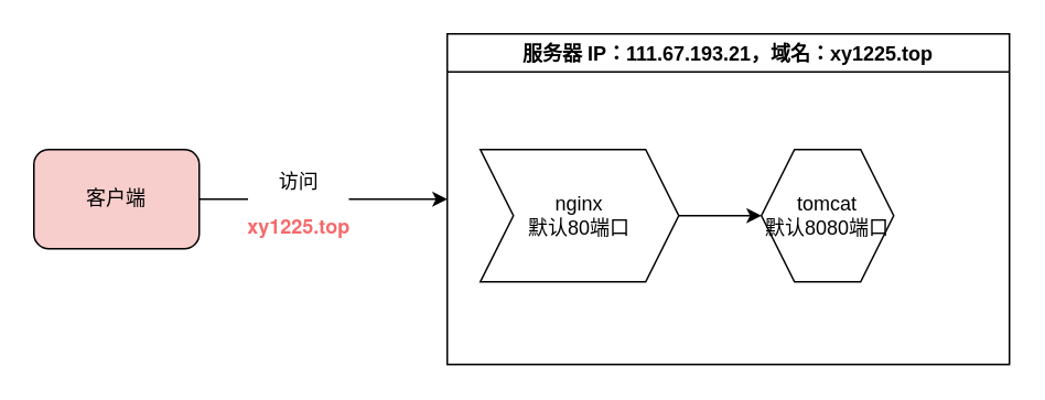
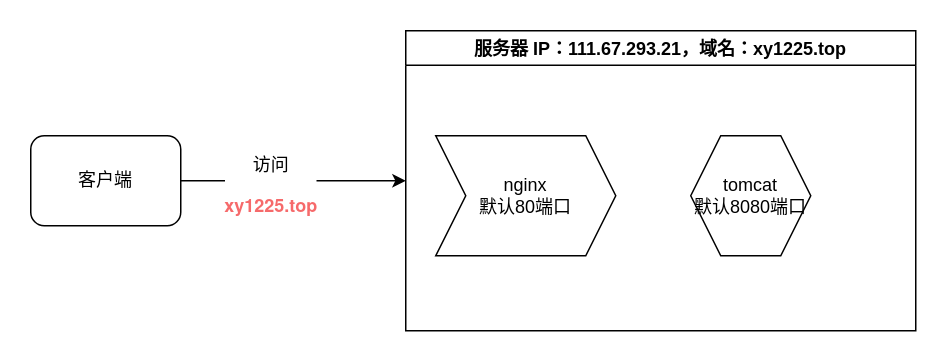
  <mxCell id="0" />
  <mxCell id="1" parent="0" />
  <mxCell id="2" style="edgeStyle=entityRelationEdgeStyle;rounded=0;orthogonalLoop=1;jettySize=auto;html=1;entryX=0;entryY=0.5;entryDx=0;entryDy=0;fontSize=13;" edge="1" parent="1" source="4" target="5"><mxGeometry relative="1" as="geometry" /></mxCell>
  <mxCell id="3" value="&lt;p style=&quot;font-size: 12px&quot;&gt;访问&lt;/p&gt;&lt;p style=&quot;font-size: 12px&quot;&gt;&lt;span style=&quot;box-sizing: border-box ; font-weight: bolder ; color: rgb(246 , 106 , 107) ; font-family: &amp;#34;helvetica neue&amp;#34; , &amp;#34;microsoft yahei&amp;#34; , &amp;#34;pingfang sc&amp;#34; , &amp;#34;hiragino sans gb&amp;#34; , &amp;#34;\\5b8b体&amp;#34; , &amp;#34;helvetica&amp;#34; , &amp;#34;arial&amp;#34; , &amp;#34;tahoma&amp;#34; , sans-serif ; font-size: 12px&quot;&gt;xy1225.top&lt;/span&gt;&lt;/p&gt;" style="edgeLabel;html=1;align=center;verticalAlign=middle;resizable=0;points=[];fontSize=12;spacingTop=4;" vertex="1" connectable="0" parent="2"><mxGeometry x="-0.217" relative="1" as="geometry"><mxPoint as="offset" /></mxGeometry></mxCell>
- <mxCell id="4" value="客户端" style="rounded=1;whiteSpace=wrap;html=1;fillColor=#f8cecc;" vertex="1" parent="1"><mxGeometry x="20" y="90" width="100" height="60" as="geometry" /></mxCell>
- <mxCell id="5" value="服务器 IP：111.67.193.21，域名：xy1225.top" style="swimlane;startSize=23;" vertex="1" parent="1"><mxGeometry x="270" y="20" width="340" height="200" as="geometry" /></mxCell>
+ <mxCell id="4" value="客户端" style="rounded=1;whiteSpace=wrap;html=1;" vertex="1" parent="1"><mxGeometry x="20" y="90" width="100" height="60" as="geometry" /></mxCell>
+ <mxCell id="5" value="服务器 IP：111.67.293.21，域名：xy1225.top" style="swimlane;startSize=23;" vertex="1" parent="1"><mxGeometry x="270" y="20" width="340" height="200" as="geometry" /></mxCell>
  <mxCell id="6" value="tomcat&lt;br&gt;默认8080端口" style="shape=hexagon;perimeter=hexagonPerimeter2;whiteSpace=wrap;html=1;fixedSize=1;" vertex="1" parent="5"><mxGeometry x="190" y="70" width="80" height="80" as="geometry" /></mxCell>
- <mxCell id="7" style="edgeStyle=entityRelationEdgeStyle;rounded=0;orthogonalLoop=1;jettySize=auto;html=1;exitX=1;exitY=0.5;exitDx=0;exitDy=0;fontSize=13;" edge="1" parent="5" source="8" target="6"><mxGeometry relative="1" as="geometry" /></mxCell>
  <mxCell id="8" value="nginx&lt;br&gt;默认80端口" style="shape=step;perimeter=stepPerimeter;whiteSpace=wrap;html=1;fixedSize=1;" vertex="1" parent="5"><mxGeometry x="20" y="70" width="120" height="80" as="geometry" /></mxCell>
